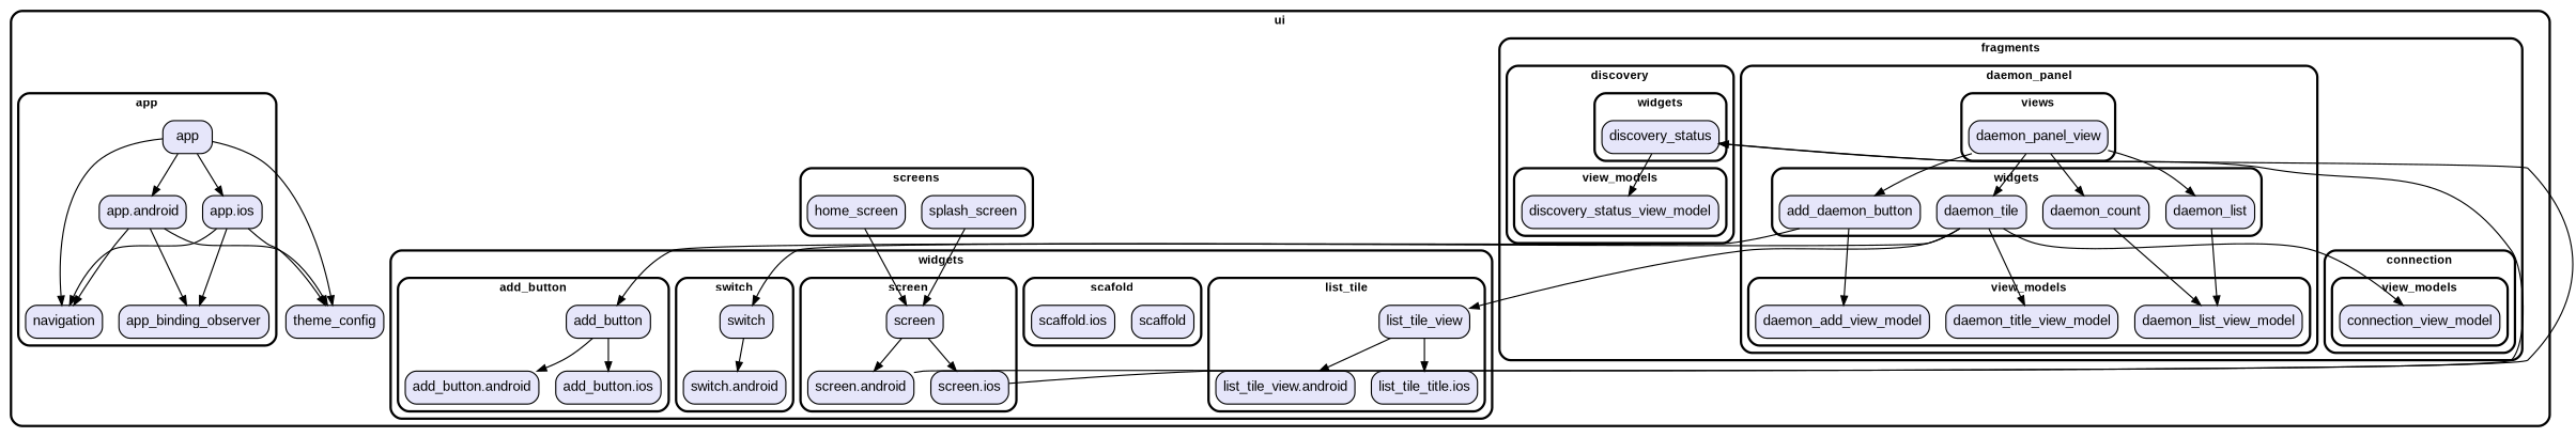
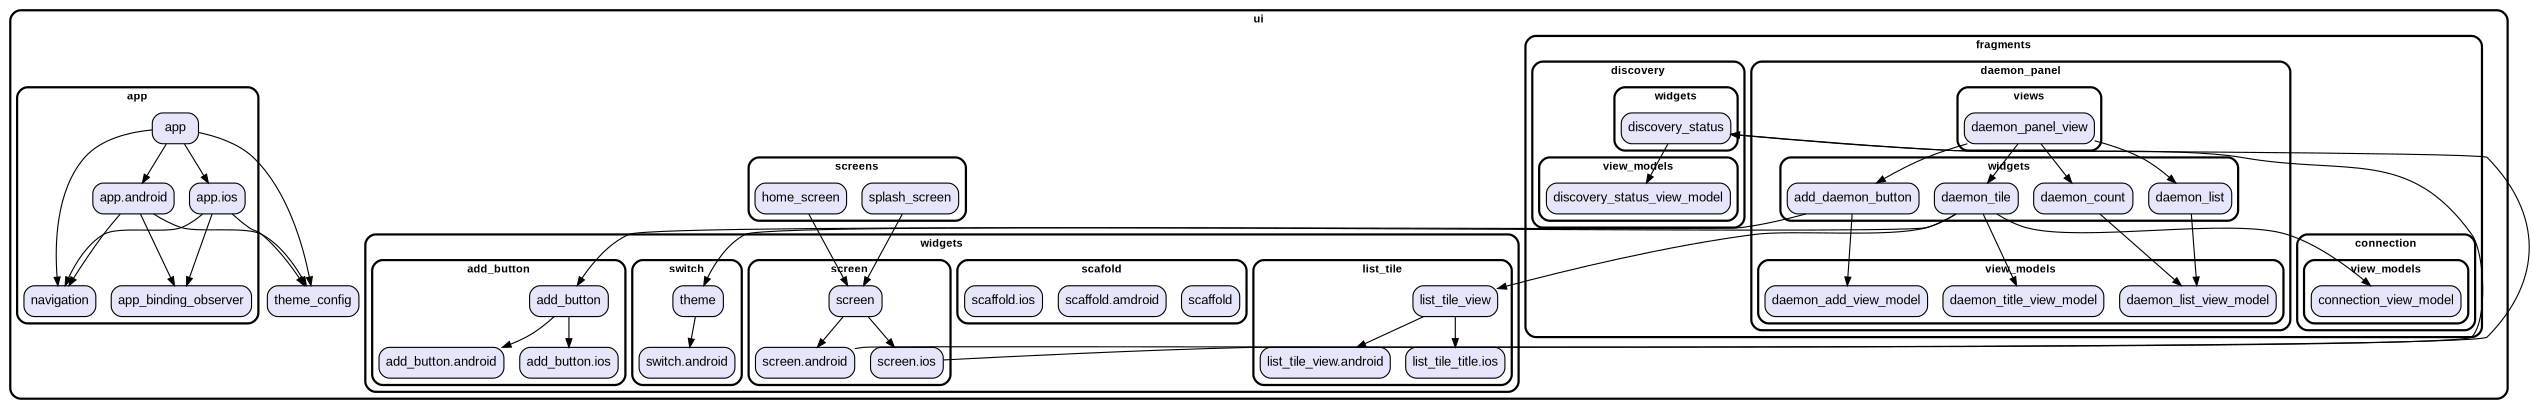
  digraph {
    fontname="Arial Black"
    fontsize=13
    penwidth=2.6
    style=rounded
    node [fillcolor=Lavender fontname=Arial fontsize=15 penwidth=1.3 shape=rect style="filled,rounded"]
    edge [penwidth=1.3]
    n1 [label=connection_view_model]
    n2 [label=daemon_add_view_model]
    n3 [label=daemon_title_view_model]
    n4 [label=daemon_list_view_model]
    n5 [label=daemon_panel_view]
    n6 [label=daemon_tile]
    n7 [label=daemon_list]
    n8 [label=daemon_count]
    n9 [label=add_daemon_button]
    n10 [label=discovery_status_view_model]
    n11 [label=discovery_status]
    n12 [label="app.android"]
    n13 [label=app_binding_observer]
    n14 [label="app.ios"]
    n15 [label=navigation]
    n16 [label=app]
    n17 [label=home_screen]
    n18 [label=splash_screen]
    n19 [label="list_tile_title.ios"]
    n20 [label="list_tile_view.android"]
    n21 [label=list_tile_view]
    n22 [label=scaffold]
+   n23 [label="scaffold.amdroid"]
    n24 [label="scaffold.ios"]
    n25 [label="screen.ios"]
    n26 [label="screen.android"]
    n27 [label=screen]
    n28 [label="switch.android"]
-   n29 [label=switch]
+   n29 [label=theme]
    n30 [label=add_button]
    n31 [label="add_button.ios"]
    n32 [label="add_button.android"]
    n33 [label=theme_config]
    subgraph cluster_1 {
      label=ui
      n33
      subgraph cluster_2 {
        label=fragments
        subgraph cluster_3 {
          label=connection
          subgraph cluster_4 {
            label=view_models
            n1
          }
        }
        subgraph cluster_5 {
          label=daemon_panel
          subgraph cluster_6 {
            label=view_models
            n2
            n3
            n4
          }
          subgraph cluster_7 {
            label=views
            n5
          }
          subgraph cluster_8 {
            label=widgets
            n6
            n7
            n8
            n9
          }
        }
        subgraph cluster_9 {
          label=discovery
          subgraph cluster_10 {
            label=view_models
            n10
          }
          subgraph cluster_11 {
            label=widgets
            n11
          }
        }
      }
      subgraph cluster_12 {
        label=app
        n12
        n13
        n14
        n15
        n16
      }
      subgraph cluster_13 {
        label=screens
        n17
        n18
      }
      subgraph cluster_14 {
        label=widgets
        subgraph cluster_15 {
          label=list_tile
          n19
          n20
          n21
        }
        subgraph cluster_16 {
          label=scafold
          n22
+         n23
          n24
        }
        subgraph cluster_17 {
          label=screen
          n25
          n26
          n27
        }
        subgraph cluster_18 {
          label=switch
          n28
          n29
        }
        subgraph cluster_19 {
          label=add_button
          n30
          n31
          n32
        }
      }
    }
    n5 -> n6
    n5 -> n7
    n5 -> n8
    n5 -> n9
    n6 -> n1
    n6 -> n3
    n6 -> n21
    n6 -> n29
    n7 -> n4
    n8 -> n4
    n9 -> n2
    n9 -> n30
    n11 -> n10
    n12 -> n13
    n12 -> n15
    n12 -> n33
    n14 -> n13
    n14 -> n15
    n14 -> n33
    n16 -> n12
    n16 -> n14
    n16 -> n15
    n16 -> n33
    n17 -> n27
    n18 -> n27
    n21 -> n19
    n21 -> n20
    n25 -> n11
    n26 -> n11
    n27 -> n25
    n27 -> n26
    n29 -> n28
    n30 -> n31
    n30 -> n32
  }
